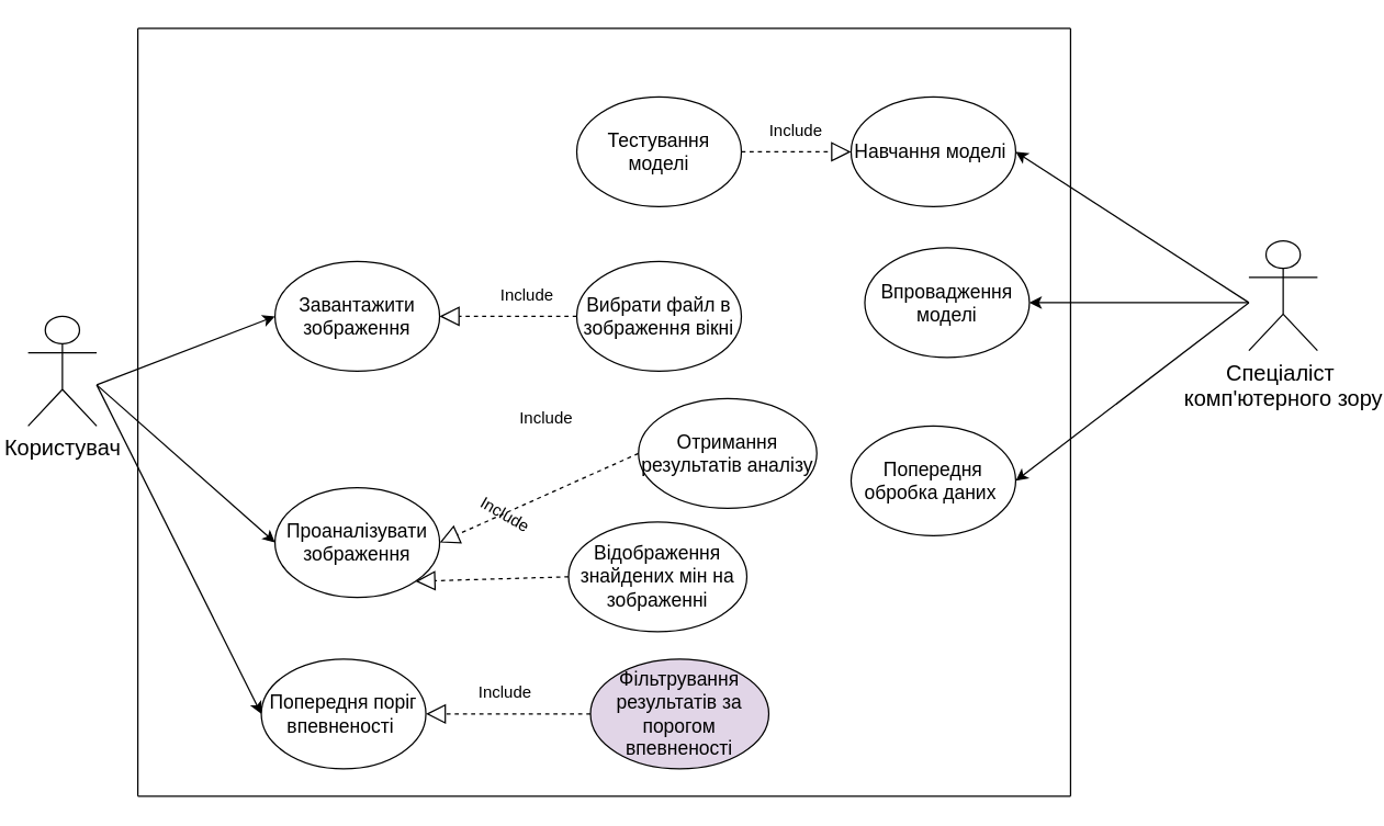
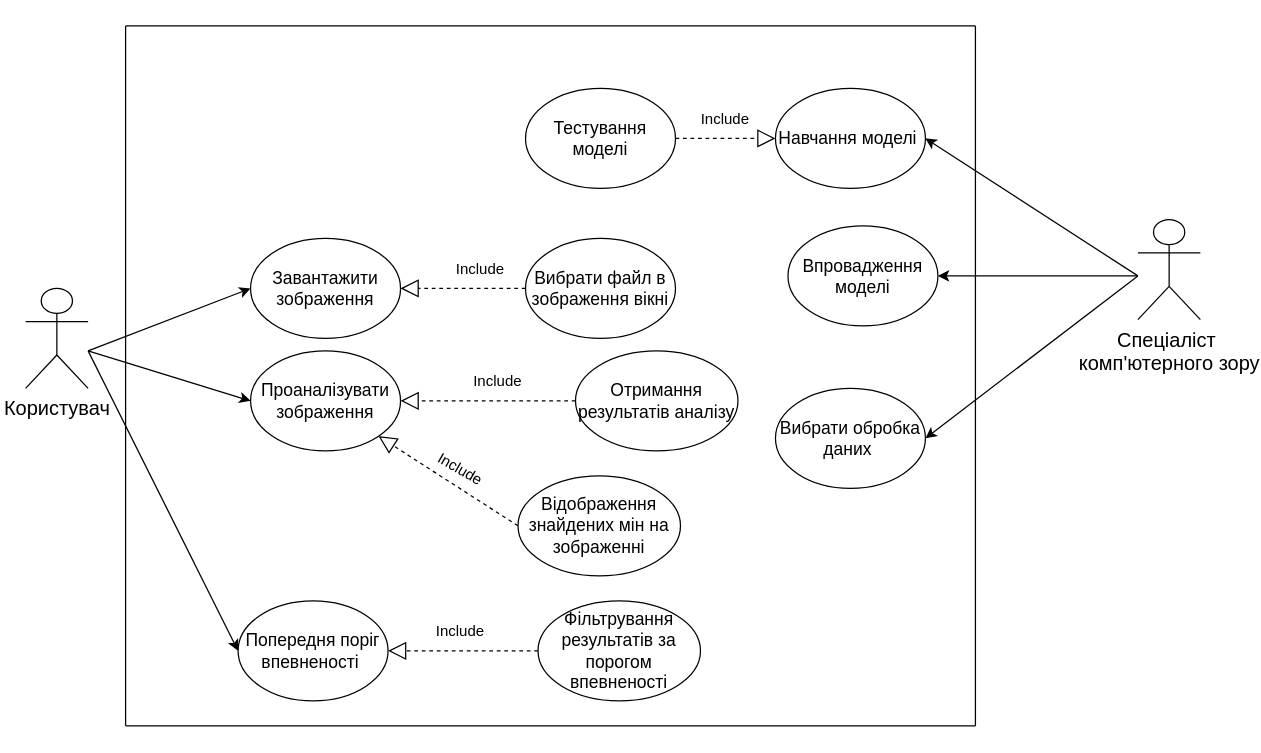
  <mxCell id="0" />
  <mxCell id="1" parent="0" />
  <mxCell id="2" value="&lt;span style=&quot;font-size: medium;&quot;&gt;Користувач&lt;/span&gt;" style="shape=umlActor;verticalLabelPosition=bottom;verticalAlign=top;html=1;outlineConnect=0;" vertex="1" parent="1"><mxGeometry x="20" y="230" width="50" height="80" as="geometry" /></mxCell>
  <mxCell id="3" value="&lt;font style=&quot;font-size: 14px;&quot;&gt;Завантажити зображення&lt;/font&gt;" style="ellipse;whiteSpace=wrap;html=1;" vertex="1" parent="1"><mxGeometry x="200" y="190" width="120" height="80" as="geometry" /></mxCell>
  <mxCell id="4" value="&lt;font style=&quot;font-size: 14px;&quot;&gt;Вибрати файл в зображення вікні&lt;/font&gt;" style="ellipse;whiteSpace=wrap;html=1;" vertex="1" parent="1"><mxGeometry x="420" y="190" width="120" height="80" as="geometry" /></mxCell>
  <mxCell id="5" value="" style="endArrow=classic;html=1;rounded=0;entryX=0;entryY=0.5;entryDx=0;entryDy=0;" edge="1" parent="1" target="3"><mxGeometry width="50" height="50" relative="1" as="geometry"><mxPoint x="70" y="280" as="sourcePoint" /><mxPoint x="450" y="310" as="targetPoint" /></mxGeometry></mxCell>
  <mxCell id="6" value="" style="endArrow=classic;html=1;rounded=0;entryX=0;entryY=0.5;entryDx=0;entryDy=0;" edge="1" parent="1" target="7"><mxGeometry width="50" height="50" relative="1" as="geometry"><mxPoint x="70" y="280" as="sourcePoint" /><mxPoint x="450" y="310" as="targetPoint" /></mxGeometry></mxCell>
- <mxCell id="7" value="&lt;font style=&quot;font-size: 14px;&quot;&gt;Проаналізувати зображення&lt;/font&gt;" style="ellipse;whiteSpace=wrap;html=1;" vertex="1" parent="1"><mxGeometry x="200" y="355" width="120" height="80" as="geometry" /></mxCell>
+ <mxCell id="7" value="&lt;font style=&quot;font-size: 14px;&quot;&gt;Проаналізувати зображення&lt;/font&gt;" style="ellipse;whiteSpace=wrap;html=1;" vertex="1" parent="1"><mxGeometry x="200" y="280" width="120" height="80" as="geometry" /></mxCell>
  <mxCell id="8" value="" style="endArrow=block;dashed=1;endFill=0;endSize=12;html=1;rounded=0;exitX=0;exitY=0.5;exitDx=0;exitDy=0;entryX=1;entryY=0.5;entryDx=0;entryDy=0;" edge="1" parent="1" source="4" target="3"><mxGeometry width="160" relative="1" as="geometry"><mxPoint x="350" y="180" as="sourcePoint" /><mxPoint x="510" y="180" as="targetPoint" /></mxGeometry></mxCell>
  <mxCell id="9" value="Include" style="text;html=1;align=center;verticalAlign=middle;whiteSpace=wrap;rounded=0;rotation=0;" vertex="1" parent="1"><mxGeometry x="354" y="200" width="60" height="30" as="geometry" /></mxCell>
  <mxCell id="10" value="&lt;font style=&quot;font-size: 14px;&quot;&gt;Попередня поріг впевненості&amp;nbsp;&lt;/font&gt;" style="ellipse;whiteSpace=wrap;html=1;" vertex="1" parent="1"><mxGeometry x="190" y="480" width="120" height="80" as="geometry" /></mxCell>
  <mxCell id="11" value="" style="endArrow=classic;html=1;rounded=0;entryX=0;entryY=0.5;entryDx=0;entryDy=0;" edge="1" parent="1" target="10"><mxGeometry width="50" height="50" relative="1" as="geometry"><mxPoint x="70" y="280" as="sourcePoint" /><mxPoint x="460" y="330" as="targetPoint" /></mxGeometry></mxCell>
- <mxCell id="12" value="&lt;font style=&quot;font-size: 14px;&quot;&gt;Фільтрування результатів за порогом впевненості&lt;/font&gt;" style="ellipse;whiteSpace=wrap;html=1;fillColor=#e1d5e7;" vertex="1" parent="1"><mxGeometry x="430" y="480" width="130" height="80" as="geometry" /></mxCell>
- <mxCell id="13" value="&lt;font style=&quot;font-size: 14px;&quot;&gt;Отримання результатів аналізу&lt;/font&gt;" style="ellipse;whiteSpace=wrap;html=1;" vertex="1" parent="1"><mxGeometry x="465" y="290" width="130" height="80" as="geometry" /></mxCell>
+ <mxCell id="12" value="&lt;font style=&quot;font-size: 14px;&quot;&gt;Фільтрування результатів за порогом впевненості&lt;/font&gt;" style="ellipse;whiteSpace=wrap;html=1;" vertex="1" parent="1"><mxGeometry x="430" y="480" width="130" height="80" as="geometry" /></mxCell>
+ <mxCell id="13" value="&lt;font style=&quot;font-size: 14px;&quot;&gt;Отримання результатів аналізу&lt;/font&gt;" style="ellipse;whiteSpace=wrap;html=1;" vertex="1" parent="1"><mxGeometry x="460" y="280" width="130" height="80" as="geometry" /></mxCell>
  <mxCell id="14" value="&lt;font style=&quot;font-size: 14px;&quot;&gt;Відображення знайдених мін на зображенні&lt;/font&gt;" style="ellipse;whiteSpace=wrap;html=1;" vertex="1" parent="1"><mxGeometry x="414" y="380" width="130" height="80" as="geometry" /></mxCell>
  <mxCell id="15" value="" style="endArrow=block;dashed=1;endFill=0;endSize=12;html=1;rounded=0;exitX=0;exitY=0.5;exitDx=0;exitDy=0;entryX=1;entryY=0.5;entryDx=0;entryDy=0;" edge="1" parent="1" source="13" target="7"><mxGeometry width="160" relative="1" as="geometry"><mxPoint x="434" y="320" as="sourcePoint" /><mxPoint x="334" y="320" as="targetPoint" /></mxGeometry></mxCell>
  <mxCell id="16" value="Include" style="text;html=1;align=center;verticalAlign=middle;whiteSpace=wrap;rounded=0;rotation=0;" vertex="1" parent="1"><mxGeometry x="368" y="290" width="60" height="30" as="geometry" /></mxCell>
  <mxCell id="17" value="" style="endArrow=block;dashed=1;endFill=0;endSize=12;html=1;rounded=0;exitX=0;exitY=0.5;exitDx=0;exitDy=0;entryX=1;entryY=1;entryDx=0;entryDy=0;" edge="1" parent="1" source="14" target="7"><mxGeometry width="160" relative="1" as="geometry"><mxPoint x="404" y="400" as="sourcePoint" /><mxPoint x="304" y="400" as="targetPoint" /></mxGeometry></mxCell>
  <mxCell id="18" value="Include" style="text;html=1;align=center;verticalAlign=middle;whiteSpace=wrap;rounded=0;rotation=30;" vertex="1" parent="1"><mxGeometry x="338" y="360" width="60" height="30" as="geometry" /></mxCell>
  <mxCell id="19" value="" style="endArrow=block;dashed=1;endFill=0;endSize=12;html=1;rounded=0;exitX=0;exitY=0.5;exitDx=0;exitDy=0;entryX=1;entryY=0.5;entryDx=0;entryDy=0;" edge="1" parent="1" source="12" target="10"><mxGeometry width="160" relative="1" as="geometry"><mxPoint x="390" y="550" as="sourcePoint" /><mxPoint x="290" y="550" as="targetPoint" /></mxGeometry></mxCell>
  <mxCell id="20" value="Include" style="text;html=1;align=center;verticalAlign=middle;whiteSpace=wrap;rounded=0;rotation=0;" vertex="1" parent="1"><mxGeometry x="338" y="490" width="60" height="30" as="geometry" /></mxCell>
  <mxCell id="21" value="&lt;span style=&quot;font-size: medium;&quot;&gt;Спеціаліст&amp;nbsp;&lt;/span&gt;&lt;div&gt;&lt;span style=&quot;font-size: medium;&quot;&gt;комп'ютерного зору&lt;/span&gt;&lt;/div&gt;" style="shape=umlActor;verticalLabelPosition=bottom;verticalAlign=top;html=1;outlineConnect=0;" vertex="1" parent="1"><mxGeometry x="910" y="175" width="50" height="80" as="geometry" /></mxCell>
  <mxCell id="22" value="&lt;font style=&quot;font-size: 14px;&quot;&gt;Навчання моделі&amp;nbsp;&lt;/font&gt;" style="ellipse;whiteSpace=wrap;html=1;" vertex="1" parent="1"><mxGeometry x="620" y="70" width="120" height="80" as="geometry" /></mxCell>
- <mxCell id="23" value="&lt;font style=&quot;font-size: 14px;&quot;&gt;Попередня обробка даних&amp;nbsp;&lt;/font&gt;" style="ellipse;whiteSpace=wrap;html=1;" vertex="1" parent="1"><mxGeometry x="620" y="310" width="120" height="80" as="geometry" /></mxCell>
+ <mxCell id="23" value="&lt;font style=&quot;font-size: 14px;&quot;&gt;Вибрати обробка даних&amp;nbsp;&lt;/font&gt;" style="ellipse;whiteSpace=wrap;html=1;" vertex="1" parent="1"><mxGeometry x="620" y="310" width="120" height="80" as="geometry" /></mxCell>
  <mxCell id="24" value="&lt;font style=&quot;font-size: 14px;&quot;&gt;Тестування моделі&lt;/font&gt;" style="ellipse;whiteSpace=wrap;html=1;" vertex="1" parent="1"><mxGeometry x="420" y="70" width="120" height="80" as="geometry" /></mxCell>
  <mxCell id="25" value="" style="endArrow=block;dashed=1;endFill=0;endSize=12;html=1;rounded=0;exitX=1;exitY=0.5;exitDx=0;exitDy=0;entryX=0;entryY=0.5;entryDx=0;entryDy=0;" edge="1" parent="1" source="24" target="22"><mxGeometry width="160" relative="1" as="geometry"><mxPoint x="800" y="210" as="sourcePoint" /><mxPoint x="700" y="210" as="targetPoint" /></mxGeometry></mxCell>
  <mxCell id="26" value="Include" style="text;html=1;align=center;verticalAlign=middle;whiteSpace=wrap;rounded=0;rotation=0;" vertex="1" parent="1"><mxGeometry x="550" y="80" width="60" height="30" as="geometry" /></mxCell>
  <mxCell id="27" value="&lt;font style=&quot;font-size: 14px;&quot;&gt;Впровадження моделі&lt;/font&gt;" style="ellipse;whiteSpace=wrap;html=1;" vertex="1" parent="1"><mxGeometry x="630" y="180" width="120" height="80" as="geometry" /></mxCell>
  <mxCell id="28" value="" style="endArrow=classic;html=1;rounded=0;entryX=1;entryY=0.5;entryDx=0;entryDy=0;" edge="1" parent="1" target="22"><mxGeometry width="50" height="50" relative="1" as="geometry"><mxPoint x="910" y="220" as="sourcePoint" /><mxPoint x="520" y="150" as="targetPoint" /></mxGeometry></mxCell>
  <mxCell id="29" value="" style="endArrow=classic;html=1;rounded=0;entryX=1;entryY=0.5;entryDx=0;entryDy=0;" edge="1" parent="1" target="27"><mxGeometry width="50" height="50" relative="1" as="geometry"><mxPoint x="910" y="220" as="sourcePoint" /><mxPoint x="530" y="160" as="targetPoint" /></mxGeometry></mxCell>
  <mxCell id="30" value="" style="endArrow=classic;html=1;rounded=0;entryX=1;entryY=0.5;entryDx=0;entryDy=0;" edge="1" parent="1" target="23"><mxGeometry width="50" height="50" relative="1" as="geometry"><mxPoint x="910" y="220" as="sourcePoint" /><mxPoint x="540" y="170" as="targetPoint" /></mxGeometry></mxCell>
  <mxCell id="31" value="" style="endArrow=none;html=1;rounded=0;" edge="1" parent="1"><mxGeometry width="50" height="50" relative="1" as="geometry"><mxPoint x="100" y="580" as="sourcePoint" /><mxPoint x="100" y="20" as="targetPoint" /></mxGeometry></mxCell>
  <mxCell id="32" value="" style="endArrow=none;html=1;rounded=0;" edge="1" parent="1"><mxGeometry width="50" height="50" relative="1" as="geometry"><mxPoint x="780" y="20" as="sourcePoint" /><mxPoint x="100" y="20" as="targetPoint" /></mxGeometry></mxCell>
  <mxCell id="33" value="" style="endArrow=none;html=1;rounded=0;" edge="1" parent="1"><mxGeometry width="50" height="50" relative="1" as="geometry"><mxPoint x="780" y="580" as="sourcePoint" /><mxPoint x="780" y="20" as="targetPoint" /></mxGeometry></mxCell>
  <mxCell id="34" value="" style="endArrow=none;html=1;rounded=0;" edge="1" parent="1"><mxGeometry width="50" height="50" relative="1" as="geometry"><mxPoint x="100" y="580" as="sourcePoint" /><mxPoint x="780" y="580" as="targetPoint" /></mxGeometry></mxCell>
